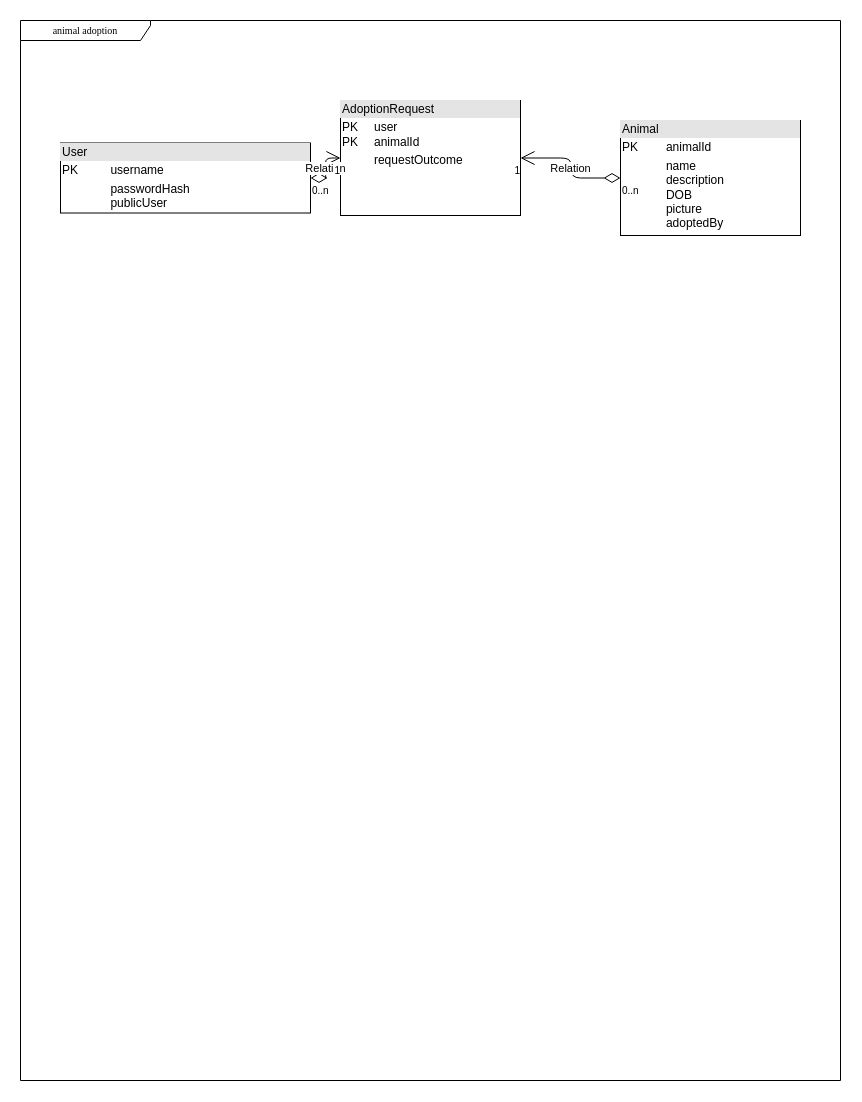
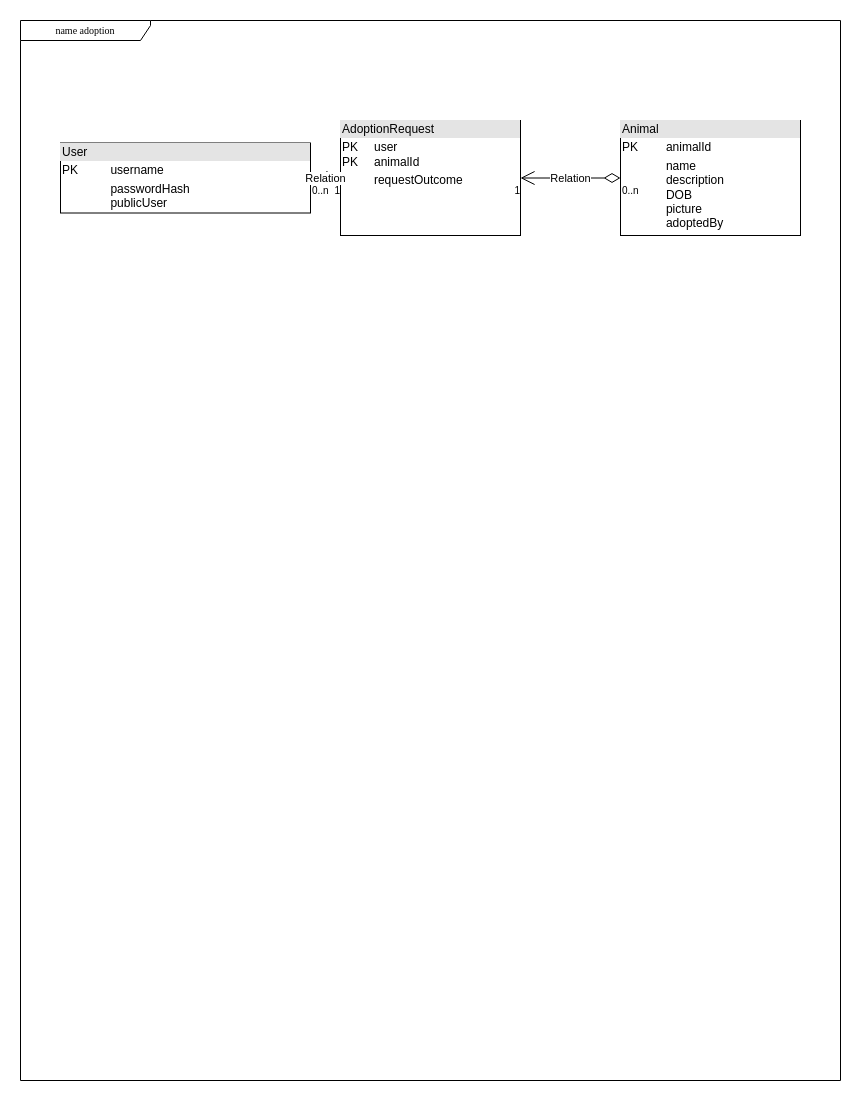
  <mxCell id="0" />
  <mxCell id="1" parent="0" />
- <mxCell id="2" value="animal adoption" style="shape=umlFrame;whiteSpace=wrap;html=1;rounded=0;shadow=0;comic=0;labelBackgroundColor=none;strokeColor=#000000;strokeWidth=1;fillColor=#ffffff;fontFamily=Verdana;fontSize=10;fontColor=#000000;align=center;width=130;height=20;" parent="1" vertex="1"><mxGeometry x="20" y="20" width="820" height="1060" as="geometry" /></mxCell>
+ <mxCell id="2" value="name adoption" style="shape=umlFrame;whiteSpace=wrap;html=1;rounded=0;shadow=0;comic=0;labelBackgroundColor=none;strokeColor=#000000;strokeWidth=1;fillColor=#ffffff;fontFamily=Verdana;fontSize=10;fontColor=#000000;align=center;width=130;height=20;" parent="1" vertex="1"><mxGeometry x="20" y="20" width="820" height="1060" as="geometry" /></mxCell>
  <mxCell id="3" value="&lt;div style=&quot;box-sizing: border-box ; width: 100% ; background: #e4e4e4 ; padding: 2px&quot;&gt;User&lt;/div&gt;&lt;table style=&quot;width: 100% ; font-size: 1em&quot; cellpadding=&quot;2&quot; cellspacing=&quot;0&quot;&gt;&lt;tbody&gt;&lt;tr&gt;&lt;td&gt;PK&lt;/td&gt;&lt;td&gt;username&lt;/td&gt;&lt;/tr&gt;&lt;tr&gt;&lt;td&gt;&lt;br&gt;&lt;/td&gt;&lt;td&gt;passwordHash&lt;br&gt;publicUser&lt;/td&gt;&lt;/tr&gt;&lt;tr&gt;&lt;td&gt;&lt;/td&gt;&lt;td&gt;&lt;br&gt;&lt;/td&gt;&lt;/tr&gt;&lt;/tbody&gt;&lt;/table&gt;" style="verticalAlign=top;align=left;overflow=fill;html=1;" parent="1" vertex="1"><mxGeometry x="60" y="142.5" width="250" height="70" as="geometry" /></mxCell>
  <mxCell id="4" value="&lt;div style=&quot;box-sizing: border-box ; width: 100% ; background: #e4e4e4 ; padding: 2px&quot;&gt;Animal&lt;/div&gt;&lt;table style=&quot;width: 100% ; font-size: 1em&quot; cellpadding=&quot;2&quot; cellspacing=&quot;0&quot;&gt;&lt;tbody&gt;&lt;tr&gt;&lt;td&gt;PK&lt;/td&gt;&lt;td&gt;animalId&lt;/td&gt;&lt;/tr&gt;&lt;tr&gt;&lt;td&gt;&lt;br&gt;&lt;/td&gt;&lt;td&gt;name&lt;br&gt;description&lt;br&gt;DOB&lt;br&gt;picture&lt;br&gt;adoptedBy&lt;br&gt;&lt;br&gt;&lt;br&gt;&lt;/td&gt;&lt;/tr&gt;&lt;tr&gt;&lt;td&gt;&lt;/td&gt;&lt;td&gt;&lt;br&gt;&lt;/td&gt;&lt;/tr&gt;&lt;/tbody&gt;&lt;/table&gt;" style="verticalAlign=top;align=left;overflow=fill;html=1;" parent="1" vertex="1"><mxGeometry x="620" y="120" width="180" height="115" as="geometry" /></mxCell>
- <mxCell id="5" value="&lt;div style=&quot;box-sizing: border-box ; width: 100% ; background: #e4e4e4 ; padding: 2px&quot;&gt;AdoptionRequest&lt;/div&gt;&lt;table style=&quot;width: 100% ; font-size: 1em&quot; cellpadding=&quot;2&quot; cellspacing=&quot;0&quot;&gt;&lt;tbody&gt;&lt;tr&gt;&lt;td&gt;PK&lt;br&gt;PK&lt;/td&gt;&lt;td&gt;user&lt;br&gt;animalId&lt;/td&gt;&lt;/tr&gt;&lt;tr&gt;&lt;td&gt;&lt;br&gt;&lt;/td&gt;&lt;td&gt;requestOutcome&lt;br&gt;&lt;br&gt;&lt;br&gt;&lt;/td&gt;&lt;/tr&gt;&lt;tr&gt;&lt;td&gt;&lt;/td&gt;&lt;td&gt;&lt;br&gt;&lt;/td&gt;&lt;/tr&gt;&lt;/tbody&gt;&lt;/table&gt;" style="verticalAlign=top;align=left;overflow=fill;html=1;" parent="1" vertex="1"><mxGeometry x="340" y="100" width="180" height="115" as="geometry" /></mxCell>
+ <mxCell id="5" value="&lt;div style=&quot;box-sizing: border-box ; width: 100% ; background: #e4e4e4 ; padding: 2px&quot;&gt;AdoptionRequest&lt;/div&gt;&lt;table style=&quot;width: 100% ; font-size: 1em&quot; cellpadding=&quot;2&quot; cellspacing=&quot;0&quot;&gt;&lt;tbody&gt;&lt;tr&gt;&lt;td&gt;PK&lt;br&gt;PK&lt;/td&gt;&lt;td&gt;user&lt;br&gt;animalId&lt;/td&gt;&lt;/tr&gt;&lt;tr&gt;&lt;td&gt;&lt;br&gt;&lt;/td&gt;&lt;td&gt;requestOutcome&lt;br&gt;&lt;br&gt;&lt;br&gt;&lt;/td&gt;&lt;/tr&gt;&lt;tr&gt;&lt;td&gt;&lt;/td&gt;&lt;td&gt;&lt;br&gt;&lt;/td&gt;&lt;/tr&gt;&lt;/tbody&gt;&lt;/table&gt;" style="verticalAlign=top;align=left;overflow=fill;html=1;" parent="1" vertex="1"><mxGeometry x="340" y="120" width="180" height="115" as="geometry" /></mxCell>
  <mxCell id="6" value="Relation" style="endArrow=open;html=1;endSize=12;startArrow=diamondThin;startSize=14;startFill=0;edgeStyle=orthogonalEdgeStyle;" parent="1" source="3" target="5" edge="1"><mxGeometry relative="1" as="geometry"><mxPoint x="210" y="530" as="sourcePoint" /><mxPoint x="370" y="530" as="targetPoint" /></mxGeometry></mxCell>
  <mxCell id="7" value="0..n" style="resizable=0;html=1;align=left;verticalAlign=top;labelBackgroundColor=#ffffff;fontSize=10;" parent="6" connectable="0" vertex="1"><mxGeometry x="-1" relative="1" as="geometry" /></mxCell>
  <mxCell id="8" value="1" style="resizable=0;html=1;align=right;verticalAlign=top;labelBackgroundColor=#ffffff;fontSize=10;" parent="6" connectable="0" vertex="1"><mxGeometry x="1" relative="1" as="geometry" /></mxCell>
  <mxCell id="9" value="Relation" style="endArrow=open;html=1;endSize=12;startArrow=diamondThin;startSize=14;startFill=0;edgeStyle=orthogonalEdgeStyle;" parent="1" source="4" target="5" edge="1"><mxGeometry relative="1" as="geometry"><mxPoint x="250" y="165" as="sourcePoint" /><mxPoint x="350" y="188" as="targetPoint" /></mxGeometry></mxCell>
  <mxCell id="10" value="0..n" style="resizable=0;html=1;align=left;verticalAlign=top;labelBackgroundColor=#ffffff;fontSize=10;" parent="9" connectable="0" vertex="1"><mxGeometry x="-1" relative="1" as="geometry" /></mxCell>
  <mxCell id="11" value="1" style="resizable=0;html=1;align=right;verticalAlign=top;labelBackgroundColor=#ffffff;fontSize=10;" parent="9" connectable="0" vertex="1"><mxGeometry x="1" relative="1" as="geometry" /></mxCell>
